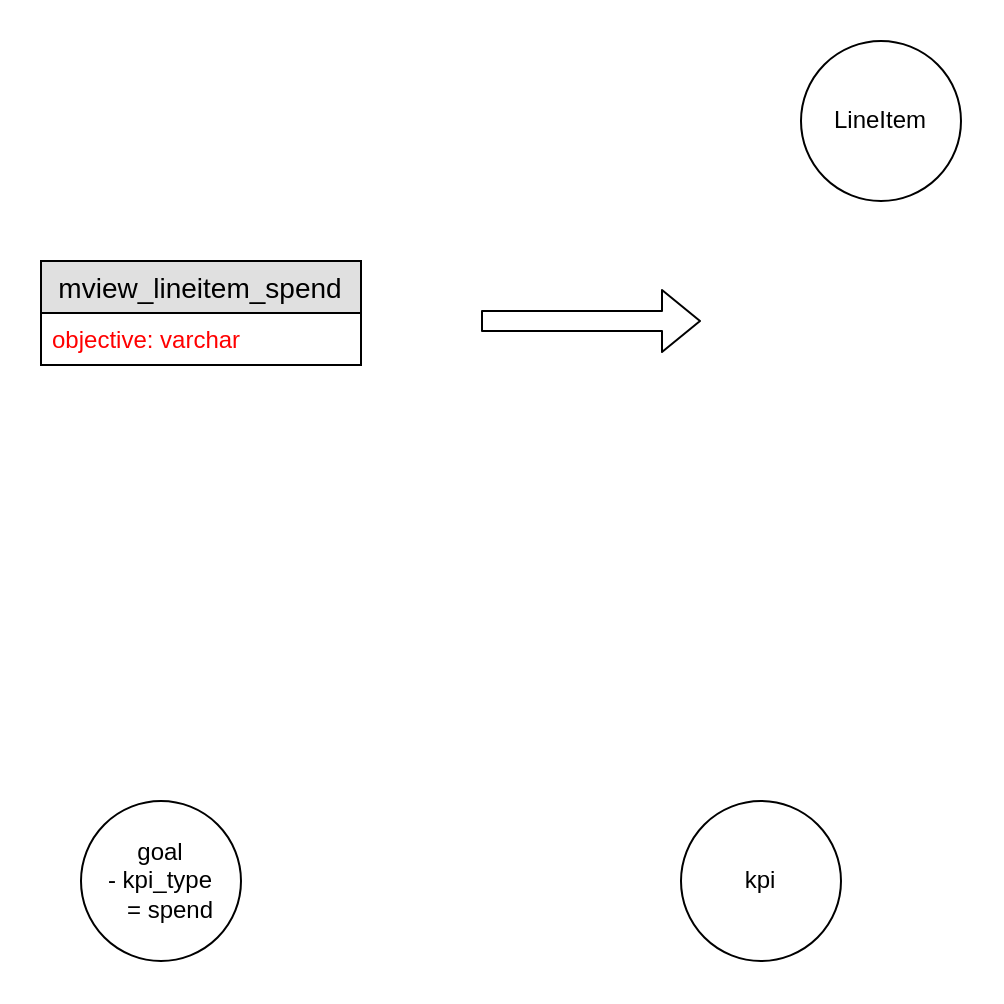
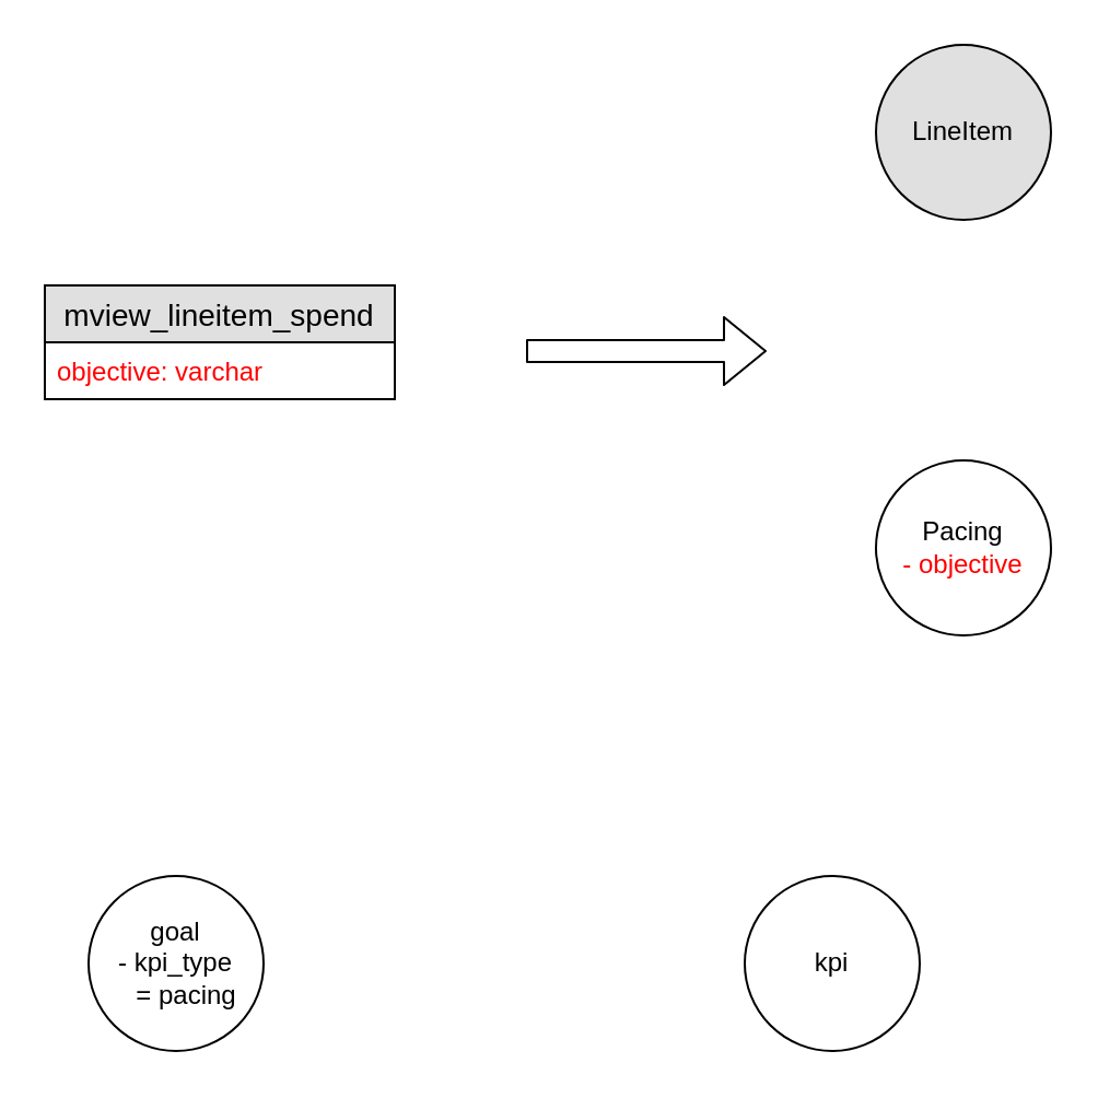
  <mxCell id="0" />
  <mxCell id="1" parent="0" />
- <mxCell id="2" value="LineItem" style="ellipse;whiteSpace=wrap;html=1;aspect=fixed;" parent="1" vertex="1"><mxGeometry x="400" y="20" width="80" height="80" as="geometry" /></mxCell>
+ <mxCell id="2" value="LineItem" style="ellipse;whiteSpace=wrap;html=1;aspect=fixed;fillColor=#e0e0e0;" parent="1" vertex="1"><mxGeometry x="400" y="20" width="80" height="80" as="geometry" /></mxCell>
+ <mxCell id="3" value="Pacing&lt;br&gt;&lt;font color=&quot;#ff0000&quot;&gt;- objective&lt;/font&gt;&lt;br&gt;" style="ellipse;whiteSpace=wrap;html=1;aspect=fixed;" parent="1" vertex="1"><mxGeometry x="400" y="210" width="80" height="80" as="geometry" /></mxCell>
  <mxCell id="4" value="mview_lineitem_spend" style="swimlane;fontStyle=0;childLayout=stackLayout;horizontal=1;startSize=26;fillColor=#e0e0e0;horizontalStack=0;resizeParent=1;resizeParentMax=0;resizeLast=0;collapsible=1;marginBottom=0;swimlaneFillColor=#ffffff;align=center;fontSize=14;" parent="1" vertex="1"><mxGeometry x="20" y="130" width="160" height="52" as="geometry" /></mxCell>
  <mxCell id="5" value="objective: varchar" style="text;strokeColor=none;fillColor=none;spacingLeft=4;spacingRight=4;overflow=hidden;rotatable=0;points=[[0,0.5],[1,0.5]];portConstraint=eastwest;fontSize=12;fontColor=#FF0000;" parent="4" vertex="1"><mxGeometry y="26" width="160" height="26" as="geometry" /></mxCell>
  <mxCell id="6" value="" style="shape=flexArrow;endArrow=classic;html=1;" parent="1" edge="1"><mxGeometry width="50" height="50" relative="1" as="geometry"><mxPoint x="240" y="160" as="sourcePoint" /><mxPoint x="350" y="160" as="targetPoint" /></mxGeometry></mxCell>
- <mxCell id="7" value="goal&lt;br&gt;- kpi_type&lt;br&gt;&amp;nbsp; &amp;nbsp;= spend&lt;br&gt;" style="ellipse;whiteSpace=wrap;html=1;aspect=fixed;" vertex="1" parent="1"><mxGeometry x="40" y="400" width="80" height="80" as="geometry" /></mxCell>
+ <mxCell id="7" value="goal&lt;br&gt;- kpi_type&lt;br&gt;&amp;nbsp; &amp;nbsp;= pacing&lt;br&gt;" style="ellipse;whiteSpace=wrap;html=1;aspect=fixed;" vertex="1" parent="1"><mxGeometry x="40" y="400" width="80" height="80" as="geometry" /></mxCell>
  <mxCell id="8" value="kpi" style="ellipse;whiteSpace=wrap;html=1;aspect=fixed;" vertex="1" parent="1"><mxGeometry x="340" y="400" width="80" height="80" as="geometry" /></mxCell>
